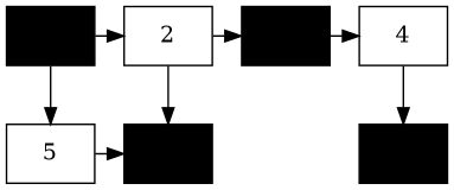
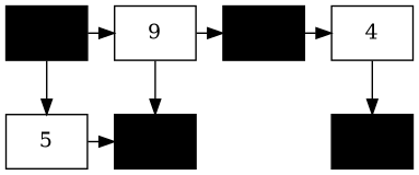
  digraph {
    rankdir=TB
    node [group=1 shape=box style=filled color=black]
    5 [fillcolor=white color=""]
    n2 [group=2 label=black]
    n3 [group=0 label=black]
    n4 [label=black]
-   2 [fillcolor=white group=2 color=""]
+   2 [fillcolor=white group=2 label=9 color=""]
    n6 [group=3 label=black]
    4 [fillcolor=white group=0 color=""]
    subgraph sub_1 {
      rank=same
      5
      n2
      n3
    }
    subgraph sub_2 {
      rank=same
      n4
      2
      n6
      4
    }
    5 -> n2
    n4 -> 5
    n4 -> 2
    2 -> n2
    2 -> n6
    n6 -> 4
    4 -> n3
  }
